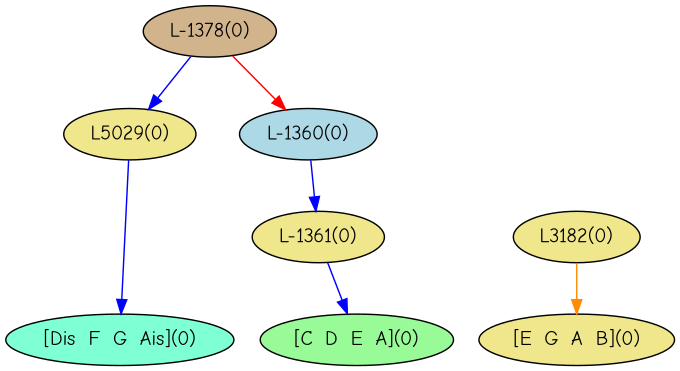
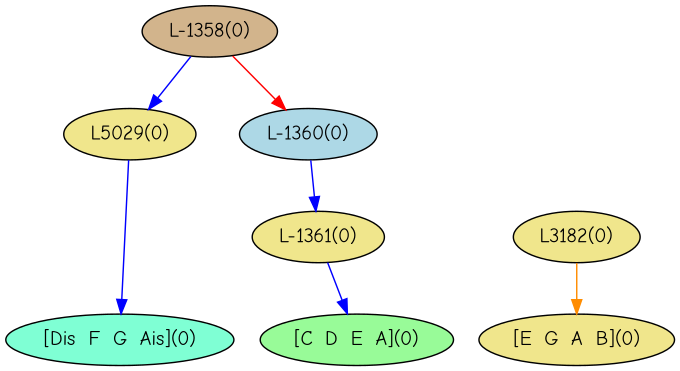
  digraph {
    fontname="Comic Neue"
    node [fillcolor=khaki fontname="Comic Neue" style=filled]
    edge [color=blue fontname="Comic Neue"]
-   "L-1358(0)" [fillcolor=tan label="L-1378(0)"]
+   "L-1358(0)" [fillcolor=tan]
    "L5029(0)"
    "L-1360(0)" [fillcolor=lightblue]
    "L-1361(0)"
    "L3182(0)"
    "[Dis  F  G  Ais](0)" [fillcolor=aquamarine]
    "[C  D  E  A](0)" [fillcolor=palegreen]
    "[E  G  A  B](0)"
    subgraph sub_1 {
      rank=min
      "L-1358(0)"
    }
    subgraph sub_2 {
      rank=same
      "L5029(0)"
      "L-1360(0)"
    }
    subgraph sub_3 {
      rank=same
      "L-1361(0)"
      "L3182(0)"
    }
    subgraph sub_4 {
      rank=max
      "[Dis  F  G  Ais](0)"
      "[C  D  E  A](0)"
      "[E  G  A  B](0)"
    }
    "L-1358(0)" -> "L5029(0)"
    "L-1358(0)" -> "L-1360(0)" [color=red]
    "L5029(0)" -> "[Dis  F  G  Ais](0)"
    "L-1360(0)" -> "L-1361(0)"
    "L-1361(0)" -> "[C  D  E  A](0)"
    "L3182(0)" -> "[E  G  A  B](0)" [color=darkorange]
  }
